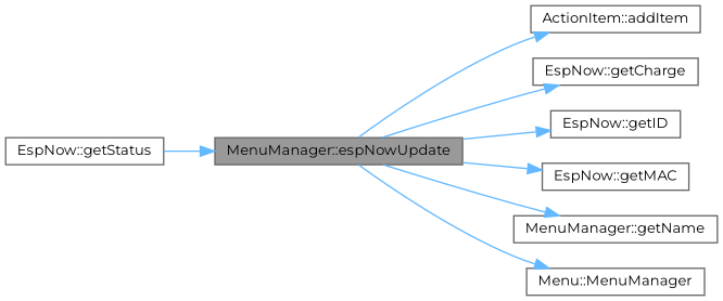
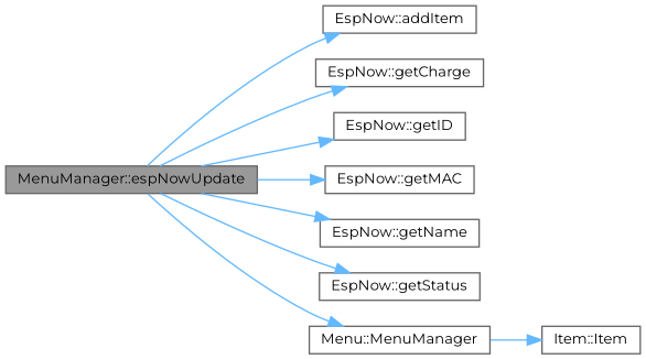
  digraph {
    fontname=Montserrat
    rankdir=LR
    node [color=grey40 fillcolor=white fontname=Montserrat fontsize=10 shape=box style=filled]
    edge [color=steelblue1 fontname=Montserrat fontsize=10 labelfontname=Helvetica labelfontsize=10 style=solid]
    n1 [color=gray40 fillcolor=grey60 fontcolor=black height=0.2 label="MenuManager::espNowUpdate" width=0.4]
-   n2 [height=0.2 label="ActionItem::addItem" width=0.4]
+   n2 [height=0.2 label="EspNow::addItem" width=0.4]
    n3 [height=0.2 label="EspNow::getCharge" width=0.4]
    n4 [height=0.2 label="EspNow::getID" width=0.4]
    n5 [height=0.2 label="EspNow::getMAC" width=0.4]
-   n6 [height=0.2 label="MenuManager::getName" width=0.4]
+   n6 [height=0.2 label="EspNow::getName" width=0.4]
    n7 [height=0.2 label="EspNow::getStatus" width=0.4]
    n8 [height=0.2 label="Menu::MenuManager" width=0.4]
+   n9 [height=0.2 label="Item::Item" width=0.4]
    n1 -> n2
    n1 -> n3
    n1 -> n4
    n1 -> n5
    n1 -> n6
-   n7 -> n1
+   n1 -> n7
    n1 -> n8
+   n8 -> n9
  }
